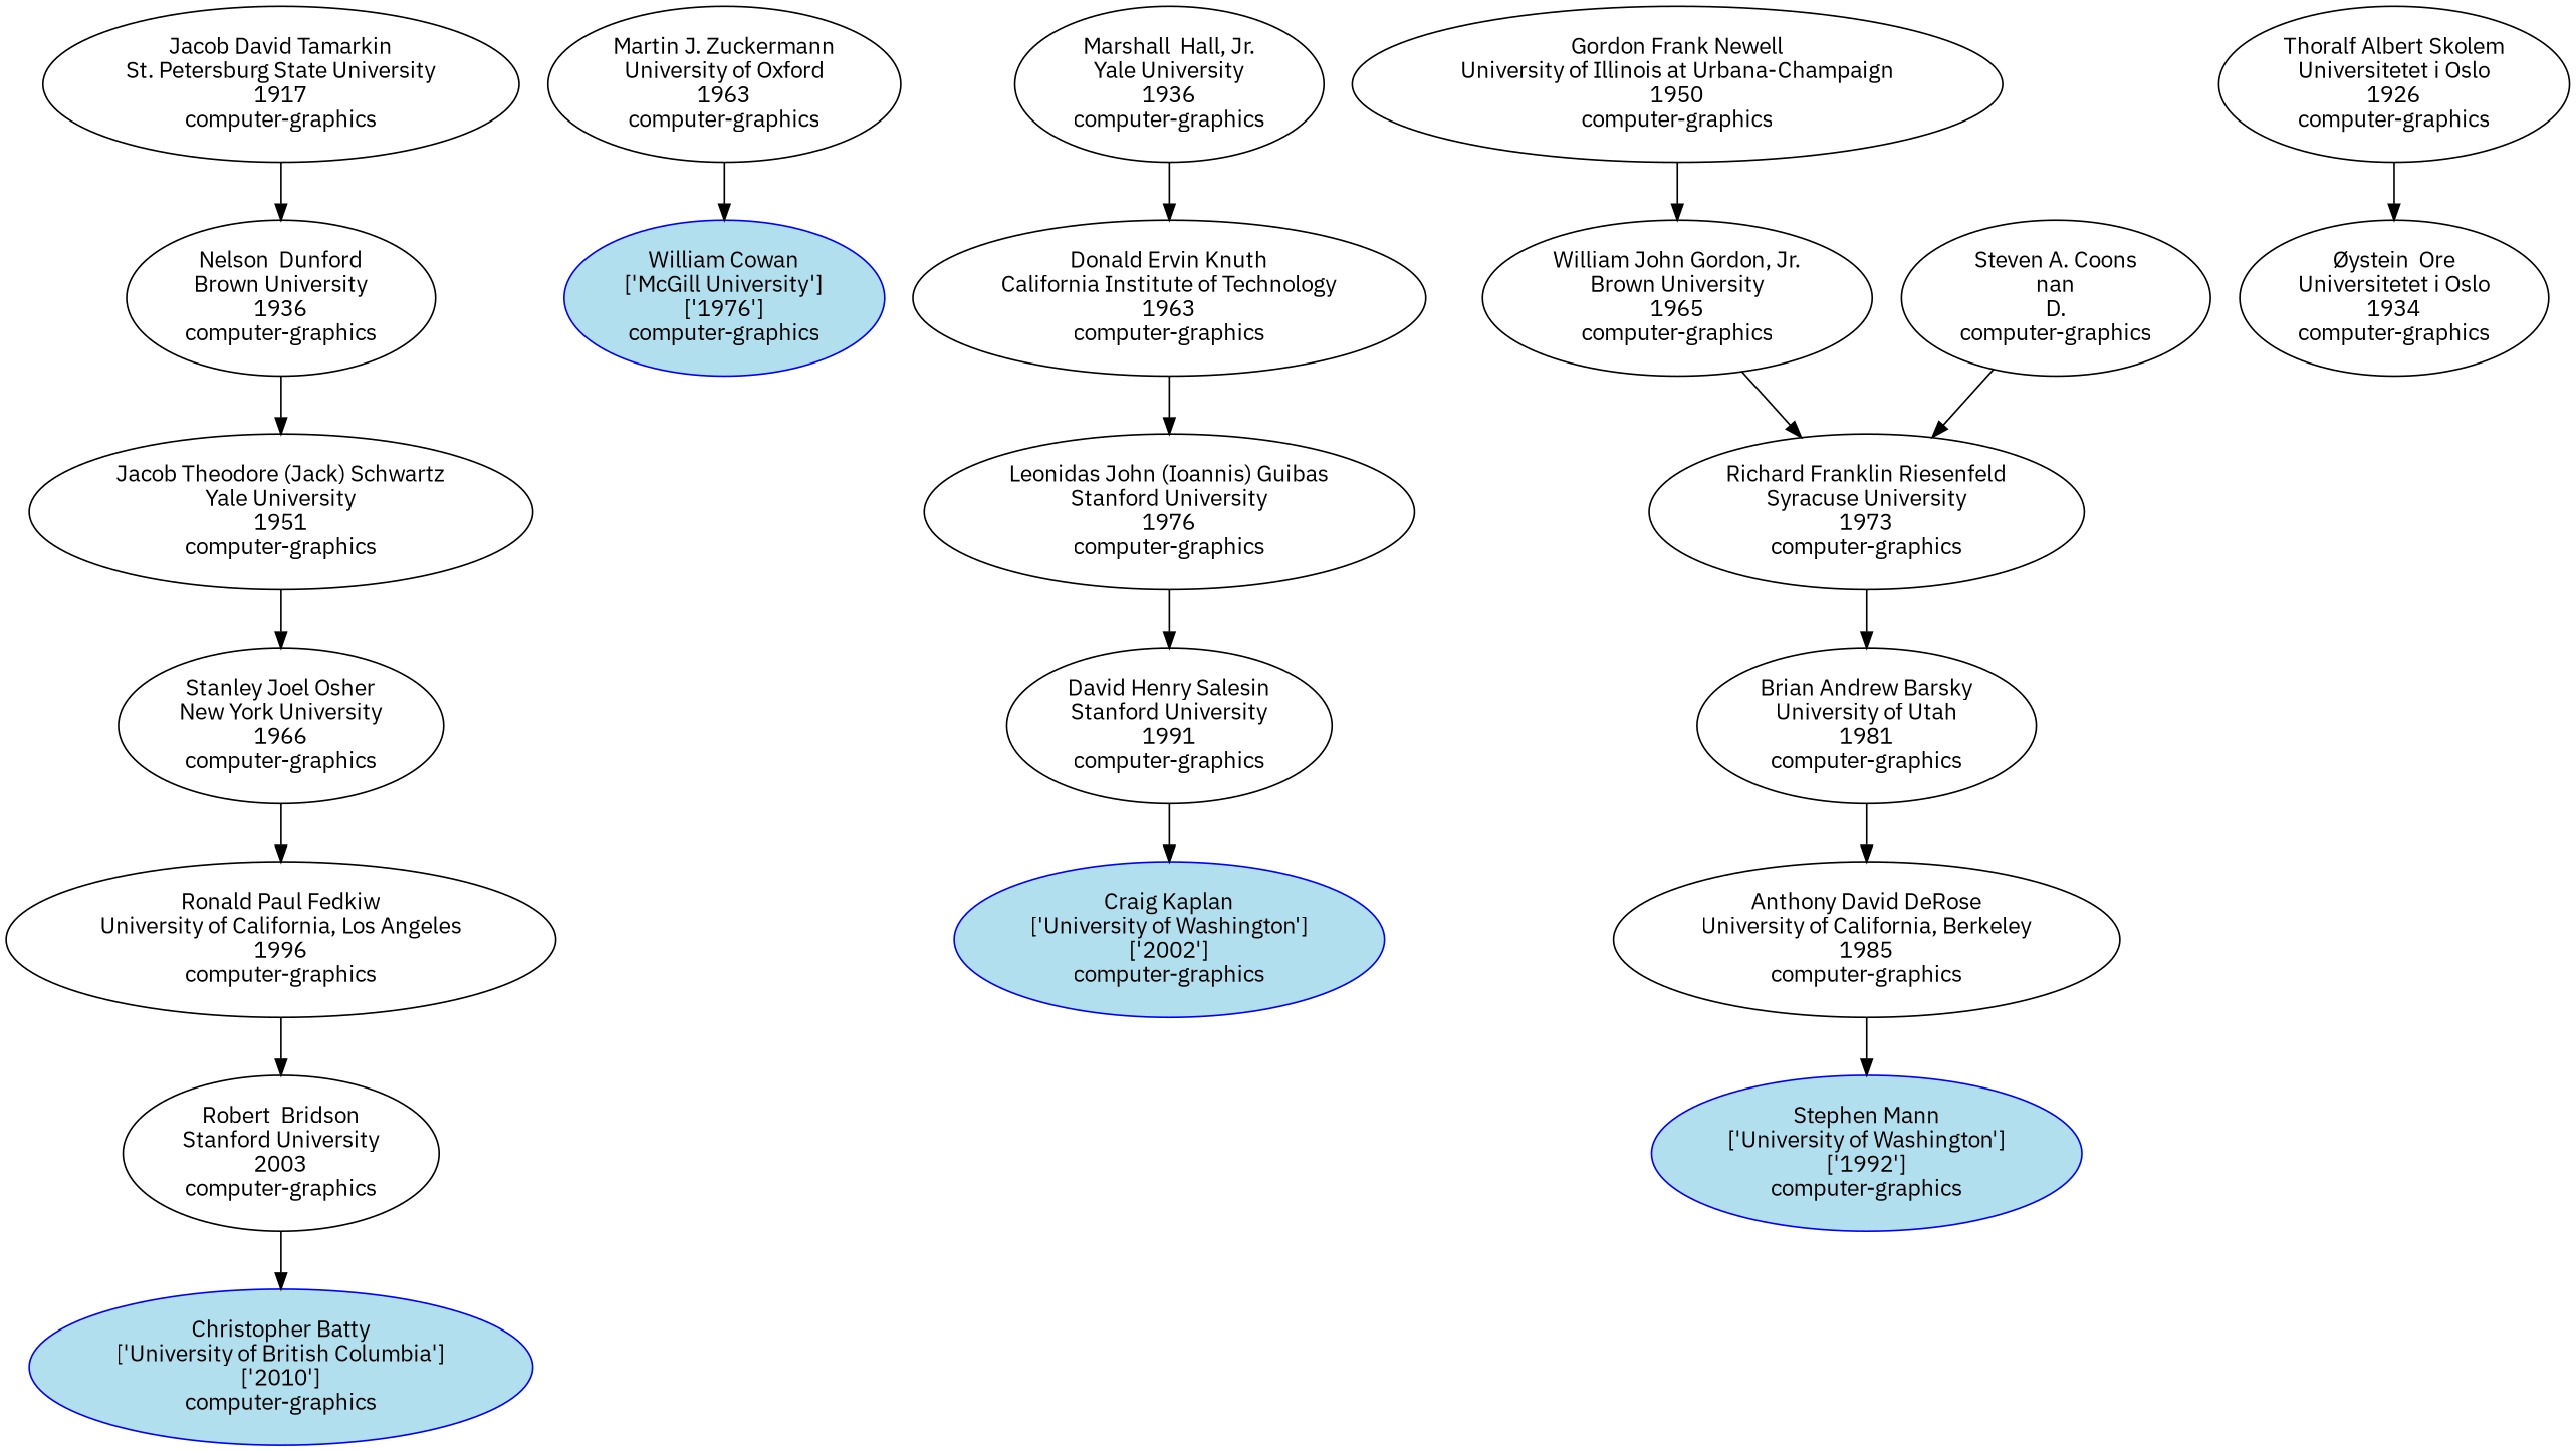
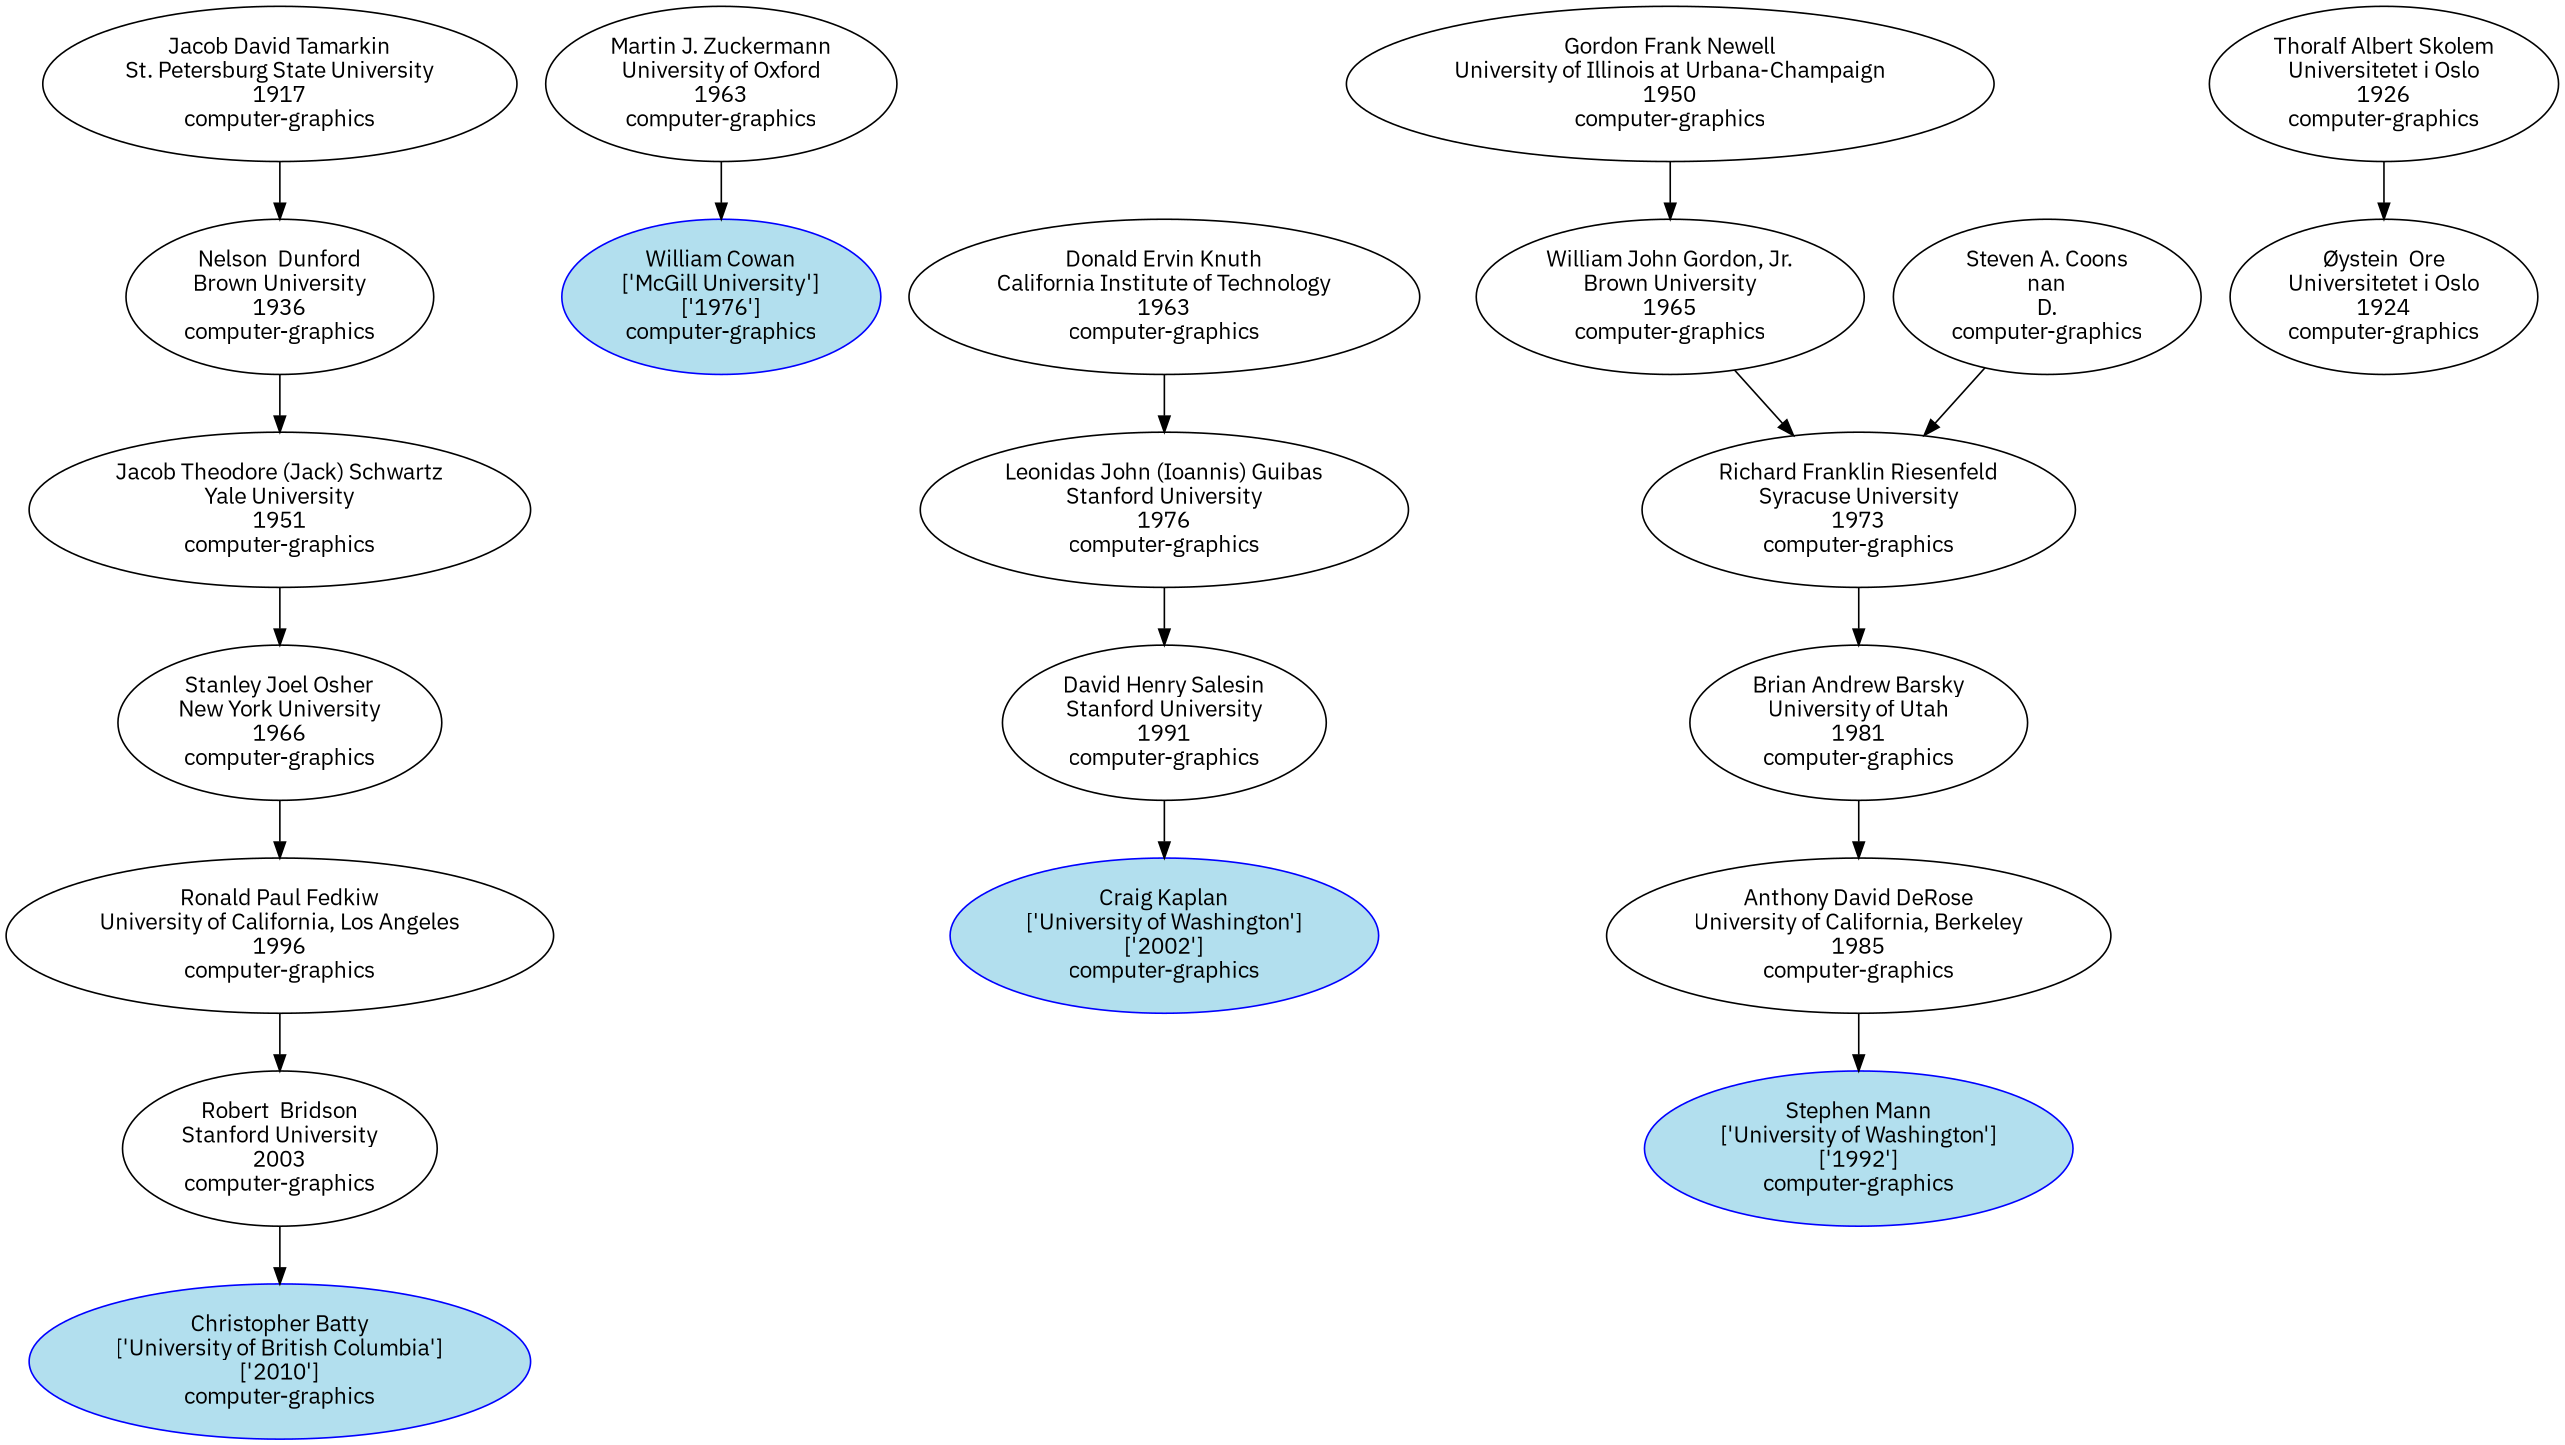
  digraph {
    fontname="IBM Plex Sans"
    node [fontname="IBM Plex Sans"]
    edge [fontname="IBM Plex Sans"]
    n1 [color=blue fillcolor=lightblue2 label="Christopher Batty\n['University of British Columbia']\n['2010']\ncomputer-graphics" style=filled]
    n2 [color=blue fillcolor=lightblue2 label="William Cowan\n['McGill University']\n['1976']\ncomputer-graphics" style=filled]
    n3 [color=blue fillcolor=lightblue2 label="Craig Kaplan\n['University of Washington']\n['2002']\ncomputer-graphics" style=filled]
    n4 [color=blue fillcolor=lightblue2 label="Stephen Mann\n['University of Washington']\n['1992']\ncomputer-graphics" style=filled]
    n5 [label="Robert  Bridson\nStanford University\n2003\ncomputer-graphics"]
    n6 [label="Martin J. Zuckermann\nUniversity of Oxford\n1963\ncomputer-graphics"]
    n7 [label="David Henry Salesin\nStanford University\n1991\ncomputer-graphics"]
    n8 [label="Anthony David DeRose\nUniversity of California, Berkeley\n1985\ncomputer-graphics"]
    n9 [label="Ronald Paul Fedkiw\nUniversity of California, Los Angeles\n1996\ncomputer-graphics"]
    n10 [label="Leonidas John (Ioannis) Guibas\nStanford University\n1976\ncomputer-graphics"]
    n11 [label="Brian Andrew Barsky\nUniversity of Utah\n1981\ncomputer-graphics"]
    n12 [label="Stanley Joel Osher\nNew York University\n1966\ncomputer-graphics"]
    n13 [label="Donald Ervin Knuth\nCalifornia Institute of Technology\n1963\ncomputer-graphics"]
    n14 [label="Richard Franklin Riesenfeld\nSyracuse University\n1973\ncomputer-graphics"]
    n15 [label="Jacob Theodore (Jack) Schwartz\nYale University\n1951\ncomputer-graphics"]
-   n16 [label="Marshall  Hall, Jr.\nYale University\n1936\ncomputer-graphics"]
    n17 [label="William John Gordon, Jr.\nBrown University\n1965\ncomputer-graphics"]
    n18 [label="Steven A. Coons\nnan\nD.\ncomputer-graphics"]
    n19 [label="Nelson  Dunford\nBrown University\n1936\ncomputer-graphics"]
-   n20 [label="Øystein  Ore\nUniversitetet i Oslo\n1934\ncomputer-graphics"]
+   n20 [label="Øystein  Ore\nUniversitetet i Oslo\n1924\ncomputer-graphics"]
    n21 [label="Gordon Frank Newell\nUniversity of Illinois at Urbana-Champaign\n1950\ncomputer-graphics"]
    n22 [label="Jacob David Tamarkin\nSt. Petersburg State University\n1917\ncomputer-graphics"]
    n23 [label="Thoralf Albert Skolem\nUniversitetet i Oslo\n1926\ncomputer-graphics"]
    n5 -> n1
    n6 -> n2
    n7 -> n3
    n8 -> n4
    n9 -> n5
    n10 -> n7
    n11 -> n8
    n12 -> n9
    n13 -> n10
    n14 -> n11
    n15 -> n12
-   n16 -> n13
    n17 -> n14
    n18 -> n14
    n19 -> n15
    n21 -> n17
    n22 -> n19
    n23 -> n20
  }
